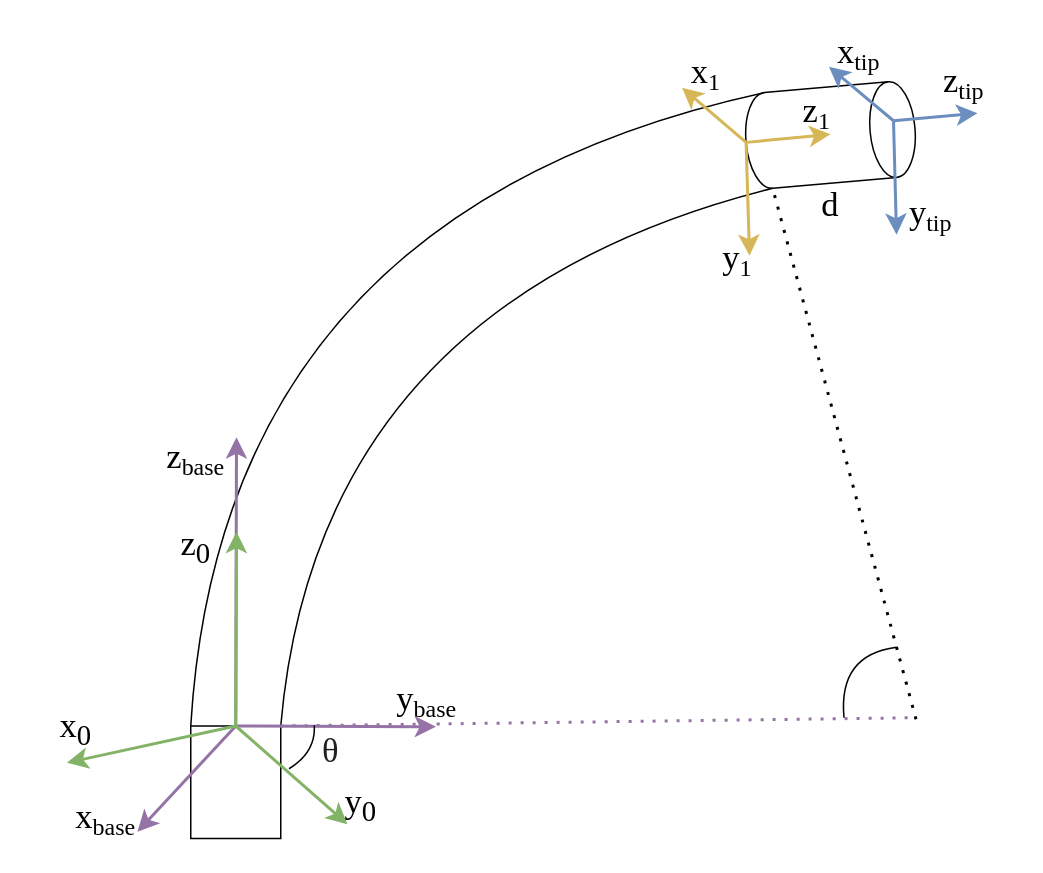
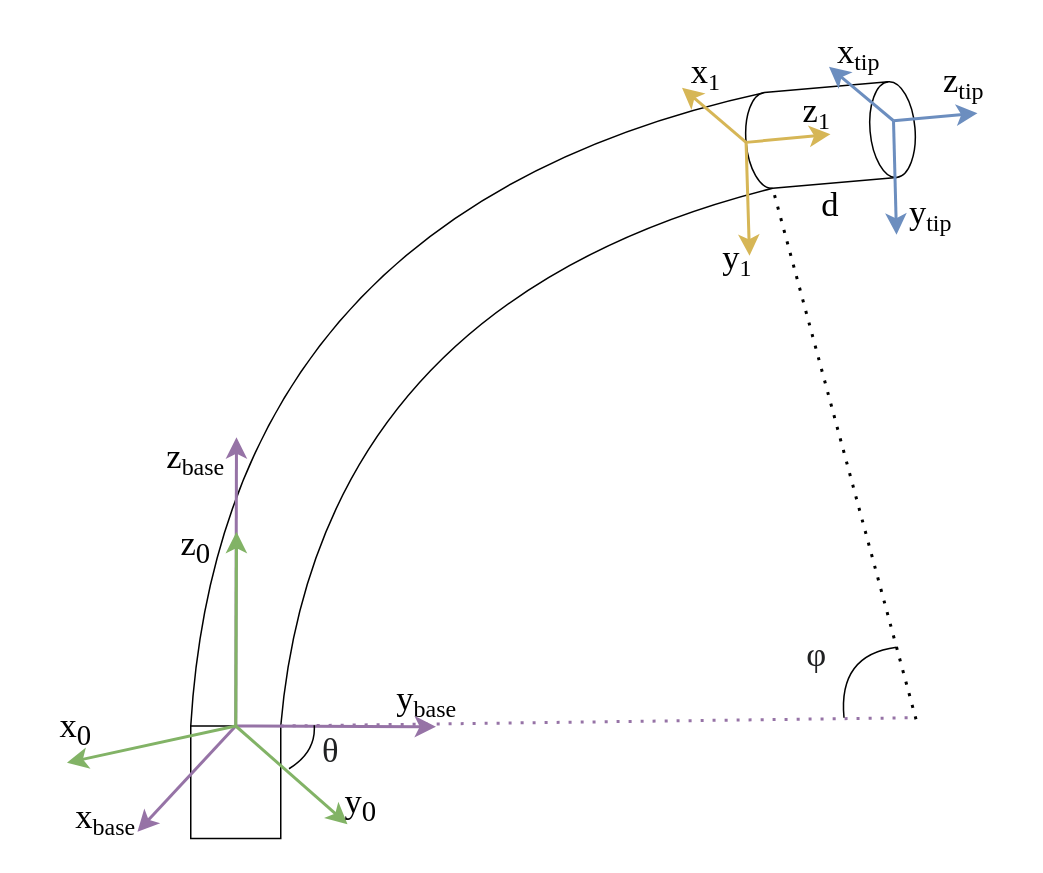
  <mxCell id="0" />
  <mxCell id="1" parent="0" />
  <mxCell id="2" value="" style="rounded=0;whiteSpace=wrap;html=1;rotation=-90;fillColor=none;" vertex="1" parent="1"><mxGeometry x="119" y="491" width="75" height="60" as="geometry" /></mxCell>
  <mxCell id="3" value="" style="endArrow=none;html=1;rounded=0;fontSize=12;startSize=8;endSize=8;curved=1;exitX=1;exitY=1;exitDx=0;exitDy=0;entryX=1;entryY=1;entryDx=0;entryDy=-15;entryPerimeter=0;" edge="1" parent="1" source="2" target="5"><mxGeometry width="50" height="50" relative="1" as="geometry"><mxPoint x="418" y="346" as="sourcePoint" /><mxPoint x="437" y="179" as="targetPoint" /><Array as="points"><mxPoint x="211" y="201" /></Array></mxGeometry></mxCell>
  <mxCell id="4" value="" style="endArrow=none;html=1;rounded=0;fontSize=12;startSize=8;endSize=8;curved=1;exitX=1;exitY=0;exitDx=0;exitDy=0;entryX=0;entryY=1;entryDx=0;entryDy=-15;entryPerimeter=0;" edge="1" parent="1" source="2" target="5"><mxGeometry width="50" height="50" relative="1" as="geometry"><mxPoint x="156" y="426" as="sourcePoint" /><mxPoint x="437" y="119" as="targetPoint" /><Array as="points"><mxPoint x="147" y="140" /></Array></mxGeometry></mxCell>
  <mxCell id="5" value="" style="shape=cylinder3;whiteSpace=wrap;html=1;boundedLbl=1;backgroundOutline=1;size=15;rotation=85;fillColor=none;" vertex="1" parent="1"><mxGeometry x="521" y="33" width="64" height="113" as="geometry" /></mxCell>
  <mxCell id="6" value="" style="endArrow=none;dashed=1;html=1;dashPattern=1 3;strokeWidth=2;rounded=0;fontSize=12;startSize=8;endSize=8;curved=1;entryX=1;entryY=1;entryDx=0;entryDy=-15;entryPerimeter=0;" edge="1" parent="1" target="5"><mxGeometry width="50" height="50" relative="1" as="geometry"><mxPoint x="610" y="479" as="sourcePoint" /><mxPoint x="483" y="286" as="targetPoint" /></mxGeometry></mxCell>
  <mxCell id="7" value="" style="endArrow=none;dashed=1;html=1;dashPattern=1 3;strokeWidth=2;rounded=0;fontSize=12;startSize=8;endSize=8;curved=1;exitX=1;exitY=1;exitDx=0;exitDy=0;fillColor=#e1d5e7;strokeColor=#9673a6;" edge="1" parent="1" source="2"><mxGeometry width="50" height="50" relative="1" as="geometry"><mxPoint x="433" y="336" as="sourcePoint" /><mxPoint x="608" y="478" as="targetPoint" /></mxGeometry></mxCell>
  <mxCell id="8" value="" style="endArrow=none;html=1;rounded=0;fontSize=12;startSize=8;endSize=8;curved=1;" edge="1" parent="1"><mxGeometry width="50" height="50" relative="1" as="geometry"><mxPoint x="562" y="478" as="sourcePoint" /><mxPoint x="597" y="431" as="targetPoint" /><Array as="points"><mxPoint x="558" y="436" /></Array></mxGeometry></mxCell>
  <mxCell id="9" value="" style="endArrow=classic;html=1;rounded=0;fontSize=12;startSize=8;endSize=8;curved=1;exitX=1;exitY=0.5;exitDx=0;exitDy=0;fillColor=#e1d5e7;strokeColor=#9673A6;strokeWidth=2;" edge="1" parent="1" source="2"><mxGeometry width="50" height="50" relative="1" as="geometry"><mxPoint x="280" y="376" as="sourcePoint" /><mxPoint x="157" y="291" as="targetPoint" /></mxGeometry></mxCell>
  <mxCell id="10" value="" style="endArrow=classic;html=1;rounded=0;fontSize=12;startSize=8;endSize=8;curved=1;exitX=1;exitY=0.5;exitDx=0;exitDy=0;fillColor=#e1d5e7;strokeColor=#9673a6;strokeWidth=2;" edge="1" parent="1" source="2"><mxGeometry width="50" height="50" relative="1" as="geometry"><mxPoint x="280" y="376" as="sourcePoint" /><mxPoint x="290" y="484" as="targetPoint" /></mxGeometry></mxCell>
  <mxCell id="11" value="" style="endArrow=classic;html=1;rounded=0;fontSize=12;startSize=8;endSize=8;curved=1;exitX=1;exitY=0.5;exitDx=0;exitDy=0;fillColor=#e1d5e7;strokeColor=#9673a6;strokeWidth=2;" edge="1" parent="1" source="2"><mxGeometry width="50" height="50" relative="1" as="geometry"><mxPoint x="280" y="376" as="sourcePoint" /><mxPoint x="91" y="554" as="targetPoint" /></mxGeometry></mxCell>
  <mxCell id="12" value="" style="endArrow=classic;html=1;rounded=0;fontSize=12;startSize=8;endSize=8;curved=1;fillColor=#d5e8d4;strokeColor=#82b366;strokeWidth=2;exitX=1;exitY=0.5;exitDx=0;exitDy=0;" edge="1" parent="1" source="2"><mxGeometry width="50" height="50" relative="1" as="geometry"><mxPoint x="156" y="483" as="sourcePoint" /><mxPoint x="157" y="354" as="targetPoint" /></mxGeometry></mxCell>
  <mxCell id="13" value="" style="endArrow=classic;html=1;rounded=0;fontSize=12;startSize=8;endSize=8;curved=1;fillColor=#d5e8d4;strokeColor=#82b366;strokeWidth=2;exitX=1;exitY=0.5;exitDx=0;exitDy=0;" edge="1" parent="1" source="2"><mxGeometry width="50" height="50" relative="1" as="geometry"><mxPoint x="168" y="483" as="sourcePoint" /><mxPoint x="231" y="549" as="targetPoint" /></mxGeometry></mxCell>
  <mxCell id="14" value="" style="endArrow=classic;html=1;rounded=0;fontSize=12;startSize=8;endSize=8;curved=1;exitX=1;exitY=0.5;exitDx=0;exitDy=0;fillColor=#d5e8d4;strokeColor=#82b366;strokeWidth=2;" edge="1" parent="1" source="2"><mxGeometry width="50" height="50" relative="1" as="geometry"><mxPoint x="117" y="497" as="sourcePoint" /><mxPoint x="44" y="508" as="targetPoint" /></mxGeometry></mxCell>
  <mxCell id="15" value="" style="endArrow=classic;html=1;rounded=0;fontSize=12;startSize=8;endSize=8;curved=1;exitX=0.5;exitY=1;exitDx=0;exitDy=0;exitPerimeter=0;fillColor=#fff2cc;strokeColor=#d6b656;strokeWidth=2;" edge="1" parent="1" source="5"><mxGeometry width="50" height="50" relative="1" as="geometry"><mxPoint x="503" y="139" as="sourcePoint" /><mxPoint x="553" y="89" as="targetPoint" /></mxGeometry></mxCell>
  <mxCell id="16" value="" style="endArrow=classic;html=1;rounded=0;fontSize=12;startSize=8;endSize=8;curved=1;exitX=0.5;exitY=1;exitDx=0;exitDy=0;exitPerimeter=0;fillColor=#fff2cc;strokeColor=#d6b656;strokeWidth=2;" edge="1" parent="1" source="5"><mxGeometry width="50" height="50" relative="1" as="geometry"><mxPoint x="454" y="164" as="sourcePoint" /><mxPoint x="454" y="58" as="targetPoint" /></mxGeometry></mxCell>
  <mxCell id="17" value="" style="endArrow=classic;html=1;rounded=0;fontSize=12;startSize=8;endSize=8;curved=1;exitX=0.5;exitY=1;exitDx=0;exitDy=0;exitPerimeter=0;fillColor=#fff2cc;strokeColor=#d6b656;strokeWidth=2;" edge="1" parent="1" source="5"><mxGeometry width="50" height="50" relative="1" as="geometry"><mxPoint x="454" y="164" as="sourcePoint" /><mxPoint x="499" y="170" as="targetPoint" /></mxGeometry></mxCell>
  <mxCell id="18" value="" style="endArrow=classic;html=1;rounded=0;fontSize=12;startSize=8;endSize=8;curved=1;exitX=0.5;exitY=1;exitDx=0;exitDy=0;exitPerimeter=0;fillColor=#dae8fc;strokeColor=#6c8ebf;strokeWidth=2;" edge="1" parent="1"><mxGeometry width="50" height="50" relative="1" as="geometry"><mxPoint x="595" y="80" as="sourcePoint" /><mxPoint x="651" y="75" as="targetPoint" /></mxGeometry></mxCell>
  <mxCell id="19" value="" style="endArrow=classic;html=1;rounded=0;fontSize=12;startSize=8;endSize=8;curved=1;exitX=0.5;exitY=1;exitDx=0;exitDy=0;exitPerimeter=0;fillColor=#dae8fc;strokeColor=#6c8ebf;strokeWidth=2;" edge="1" parent="1"><mxGeometry width="50" height="50" relative="1" as="geometry"><mxPoint x="595" y="80" as="sourcePoint" /><mxPoint x="552" y="44" as="targetPoint" /></mxGeometry></mxCell>
  <mxCell id="20" value="" style="endArrow=classic;html=1;rounded=0;fontSize=12;startSize=8;endSize=8;curved=1;exitX=0.5;exitY=1;exitDx=0;exitDy=0;exitPerimeter=0;fillColor=#dae8fc;strokeColor=#6c8ebf;strokeWidth=2;" edge="1" parent="1"><mxGeometry width="50" height="50" relative="1" as="geometry"><mxPoint x="595" y="80" as="sourcePoint" /><mxPoint x="597" y="156" as="targetPoint" /></mxGeometry></mxCell>
+ <mxCell id="21" value="&lt;span style=&quot;color: rgb(32, 33, 34); text-align: start;&quot;&gt;φ&lt;/span&gt;" style="text;html=1;align=center;verticalAlign=middle;whiteSpace=wrap;rounded=0;fontSize=23;fontFamily=Times New Roman;" vertex="1" parent="1"><mxGeometry x="514" y="421" width="60" height="30" as="geometry" /></mxCell>
  <mxCell id="22" value="&lt;span style=&quot;color: rgb(32, 33, 34); text-align: start;&quot;&gt;&lt;font&gt;θ&lt;/font&gt;&lt;/span&gt;" style="text;html=1;align=center;verticalAlign=middle;whiteSpace=wrap;rounded=0;fontSize=23;fontFamily=Times New Roman;" vertex="1" parent="1"><mxGeometry x="190" y="485" width="60" height="30" as="geometry" /></mxCell>
  <mxCell id="23" value="&lt;font style=&quot;font-size: 23px;&quot;&gt;y&lt;/font&gt;&lt;font style=&quot;font-size: 19.167px;&quot;&gt;&lt;sub&gt;tip&lt;/sub&gt;&lt;/font&gt;" style="text;html=1;align=center;verticalAlign=middle;whiteSpace=wrap;rounded=0;fontFamily=Times New Roman;" vertex="1" parent="1"><mxGeometry x="590" y="127" width="60" height="30" as="geometry" /></mxCell>
  <mxCell id="24" value="&lt;font style=&quot;font-size: 23px;&quot;&gt;z&lt;/font&gt;&lt;font style=&quot;font-size: 19.167px;&quot;&gt;&lt;sub&gt;base&lt;/sub&gt;&lt;/font&gt;" style="text;html=1;align=center;verticalAlign=middle;whiteSpace=wrap;rounded=0;fontFamily=Times New Roman;" vertex="1" parent="1"><mxGeometry x="100" y="290" width="60" height="30" as="geometry" /></mxCell>
  <mxCell id="25" value="&lt;font style=&quot;font-size: 23px;&quot;&gt;x&lt;/font&gt;&lt;font style=&quot;font-size: 19.167px;&quot;&gt;&lt;sub&gt;base&lt;/sub&gt;&lt;/font&gt;" style="text;html=1;align=center;verticalAlign=middle;whiteSpace=wrap;rounded=0;fontFamily=Times New Roman;" vertex="1" parent="1"><mxGeometry x="40" y="530" width="60" height="30" as="geometry" /></mxCell>
  <mxCell id="26" value="&lt;font style=&quot;font-size: 23px;&quot; face=&quot;Times New Roman&quot;&gt;x&lt;sub&gt;0&lt;/sub&gt;&lt;/font&gt;" style="text;html=1;align=center;verticalAlign=middle;whiteSpace=wrap;rounded=0;" vertex="1" parent="1"><mxGeometry x="20" y="470" width="60" height="30" as="geometry" /></mxCell>
  <mxCell id="27" value="&lt;font style=&quot;font-size: 23px;&quot; face=&quot;Times New Roman&quot;&gt;z&lt;sub&gt;0&lt;/sub&gt;&lt;/font&gt;" style="text;html=1;align=center;verticalAlign=middle;whiteSpace=wrap;rounded=0;" vertex="1" parent="1"><mxGeometry x="100" y="349" width="60" height="30" as="geometry" /></mxCell>
  <mxCell id="28" value="&lt;font style=&quot;font-size: 23px;&quot; face=&quot;Times New Roman&quot;&gt;y&lt;sub&gt;0&lt;/sub&gt;&lt;/font&gt;" style="text;html=1;align=center;verticalAlign=middle;whiteSpace=wrap;rounded=0;" vertex="1" parent="1"><mxGeometry x="210" y="521" width="60" height="30" as="geometry" /></mxCell>
  <mxCell id="29" value="" style="endArrow=none;html=1;rounded=0;fontSize=12;startSize=8;endSize=8;curved=1;exitX=0.314;exitY=-0.067;exitDx=0;exitDy=0;exitPerimeter=0;" edge="1" parent="1" source="22"><mxGeometry width="50" height="50" relative="1" as="geometry"><mxPoint x="244" y="475" as="sourcePoint" /><mxPoint x="192" y="512" as="targetPoint" /><Array as="points"><mxPoint x="210" y="501" /></Array></mxGeometry></mxCell>
  <mxCell id="30" value="&lt;font style=&quot;font-size: 23px;&quot;&gt;y&lt;/font&gt;&lt;font style=&quot;font-size: 19.167px;&quot;&gt;&lt;sub&gt;base&lt;/sub&gt;&lt;/font&gt;" style="text;html=1;align=center;verticalAlign=middle;whiteSpace=wrap;rounded=0;fontFamily=Times New Roman;" vertex="1" parent="1"><mxGeometry x="254" y="451" width="60" height="30" as="geometry" /></mxCell>
  <mxCell id="31" value="&lt;font style=&quot;font-size: 23px;&quot;&gt;x&lt;/font&gt;&lt;font style=&quot;font-size: 19.167px;&quot;&gt;&lt;sub&gt;tip&lt;/sub&gt;&lt;/font&gt;" style="text;html=1;align=center;verticalAlign=middle;whiteSpace=wrap;rounded=0;fontFamily=Times New Roman;" vertex="1" parent="1"><mxGeometry x="542" y="20" width="60" height="30" as="geometry" /></mxCell>
  <mxCell id="32" value="&lt;font style=&quot;font-size: 23px;&quot;&gt;z&lt;/font&gt;&lt;font style=&quot;font-size: 19.167px;&quot;&gt;&lt;sub&gt;tip&lt;/sub&gt;&lt;/font&gt;" style="text;html=1;align=center;verticalAlign=middle;whiteSpace=wrap;rounded=0;fontFamily=Times New Roman;" vertex="1" parent="1"><mxGeometry x="612.1" y="39" width="60" height="30" as="geometry" /></mxCell>
  <mxCell id="33" value="&lt;font style=&quot;font-size: 23px;&quot;&gt;y&lt;/font&gt;&lt;font style=&quot;font-size: 19.167px;&quot;&gt;&lt;sub&gt;1&lt;/sub&gt;&lt;/font&gt;" style="text;html=1;align=center;verticalAlign=middle;whiteSpace=wrap;rounded=0;fontFamily=Times New Roman;" vertex="1" parent="1"><mxGeometry x="461" y="157" width="60" height="30" as="geometry" /></mxCell>
  <mxCell id="34" value="&lt;font style=&quot;font-size: 23px;&quot;&gt;x&lt;/font&gt;&lt;font style=&quot;font-size: 19.167px;&quot;&gt;&lt;sub&gt;1&lt;/sub&gt;&lt;/font&gt;" style="text;html=1;align=center;verticalAlign=middle;whiteSpace=wrap;rounded=0;fontFamily=Times New Roman;" vertex="1" parent="1"><mxGeometry x="440" y="33" width="60" height="30" as="geometry" /></mxCell>
  <mxCell id="35" value="&lt;font style=&quot;font-size: 23px;&quot;&gt;z&lt;/font&gt;&lt;font style=&quot;font-size: 19.167px;&quot;&gt;&lt;sub&gt;1&lt;/sub&gt;&lt;/font&gt;" style="text;html=1;align=center;verticalAlign=middle;whiteSpace=wrap;rounded=0;fontFamily=Times New Roman;" vertex="1" parent="1"><mxGeometry x="514" y="59" width="60" height="30" as="geometry" /></mxCell>
  <mxCell id="36" value="&lt;font style=&quot;font-size: 23px;&quot; face=&quot;Times New Roman&quot;&gt;d&lt;/font&gt;" style="text;html=1;align=center;verticalAlign=middle;whiteSpace=wrap;rounded=0;" vertex="1" parent="1"><mxGeometry x="523" y="121" width="60" height="30" as="geometry" /></mxCell>
